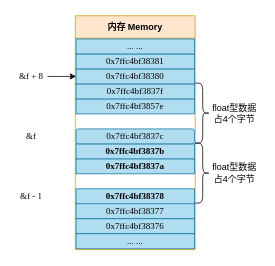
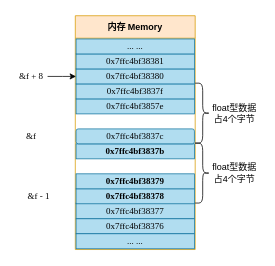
  <mxCell id="0" />
  <mxCell id="1" parent="0" />
  <mxCell id="2" value="内存 Memory" style="swimlane;whiteSpace=wrap;html=1;startSize=30;fillColor=#ffe6cc;strokeColor=#d79b00;" parent="1" vertex="1"><mxGeometry x="100" y="20" width="160" height="312" as="geometry" /></mxCell>
  <mxCell id="3" value="0x7ffc4bf38377" style="rounded=0;whiteSpace=wrap;html=1;fillColor=#b1ddf0;strokeColor=#10739e;fontFamily=consolas;" parent="2" vertex="1"><mxGeometry x="1" y="250" width="158" height="21" as="geometry" /></mxCell>
  <mxCell id="4" value="&lt;div&gt;0x7ffc4bf38378&lt;/div&gt;" style="rounded=0;whiteSpace=wrap;html=1;fillColor=#b1ddf0;strokeColor=#10739e;fontFamily=consolas;fontStyle=1" parent="2" vertex="1"><mxGeometry x="1" y="231" width="158" height="20" as="geometry" /></mxCell>
- <mxCell id="6" value="0x7ffc4bf3837a" style="rounded=0;whiteSpace=wrap;html=1;fillColor=#b1ddf0;strokeColor=#10739e;fontFamily=consolas;fontStyle=1" parent="2" vertex="1"><mxGeometry x="1" y="191" width="158" height="20" as="geometry" /></mxCell>
+ <mxCell id="5" value="0x7ffc4bf38379" style="rounded=0;whiteSpace=wrap;html=1;fillColor=#b1ddf0;strokeColor=#10739e;fontFamily=consolas;fontStyle=1" parent="2" vertex="1"><mxGeometry x="1" y="211" width="158" height="20" as="geometry" /></mxCell>
  <mxCell id="7" value="0x7ffc4bf3837b" style="rounded=0;whiteSpace=wrap;html=1;fillColor=#b1ddf0;strokeColor=#10739e;fontFamily=consolas;fontStyle=1" parent="2" vertex="1"><mxGeometry x="1" y="171" width="158" height="20" as="geometry" /></mxCell>
  <mxCell id="8" value="0x7ffc4bf3837c" style="whiteSpace=wrap;html=1;fillColor=#b1ddf0;strokeColor=#10739e;fontFamily=consolas;fontStyle=0;rounded=1;" parent="2" vertex="1"><mxGeometry x="1" y="151" width="158" height="20" as="geometry" /></mxCell>
  <mxCell id="9" value="0x7ffc4bf3857e" style="rounded=0;whiteSpace=wrap;html=1;fillColor=#b1ddf0;strokeColor=#10739e;fontFamily=consolas;fontStyle=0" parent="2" vertex="1"><mxGeometry x="1" y="111" width="158" height="20" as="geometry" /></mxCell>
  <mxCell id="10" value="0x7ffc4bf3837f" style="rounded=0;whiteSpace=wrap;html=1;fillColor=#b1ddf0;strokeColor=#10739e;fontFamily=consolas;fontStyle=0" parent="2" vertex="1"><mxGeometry x="1" y="91" width="158" height="20" as="geometry" /></mxCell>
  <mxCell id="11" value="0x7ffc4bf38380" style="rounded=0;whiteSpace=wrap;html=1;fillColor=#b1ddf0;strokeColor=#10739e;fontFamily=consolas;" parent="2" vertex="1"><mxGeometry x="1" y="71" width="158" height="20" as="geometry" /></mxCell>
  <mxCell id="12" value="0x7ffc4bf38381" style="rounded=0;whiteSpace=wrap;html=1;fillColor=#b1ddf0;strokeColor=#10739e;fontFamily=consolas;" parent="2" vertex="1"><mxGeometry x="1" y="51" width="158" height="20" as="geometry" /></mxCell>
  <mxCell id="13" value="... ..." style="rounded=0;whiteSpace=wrap;html=1;fillColor=#b1ddf0;strokeColor=#10739e;fontFamily=consolas;" parent="2" vertex="1"><mxGeometry x="1" y="31" width="158" height="20" as="geometry" /></mxCell>
  <mxCell id="14" value="0x7ffc4bf38376" style="rounded=0;whiteSpace=wrap;html=1;fillColor=#b1ddf0;strokeColor=#10739e;fontFamily=consolas;" parent="2" vertex="1"><mxGeometry x="1" y="271" width="158" height="20" as="geometry" /></mxCell>
  <mxCell id="15" value="... ..." style="rounded=0;whiteSpace=wrap;html=1;fillColor=#b1ddf0;strokeColor=#10739e;fontFamily=consolas;" parent="2" vertex="1"><mxGeometry x="1" y="291" width="158" height="20" as="geometry" /></mxCell>
- <mxCell id="16" value="&lt;font face=&quot;consolas&quot;&gt;&amp;amp;f - 1&lt;/font&gt;" style="text;html=1;strokeColor=none;fillColor=none;align=center;verticalAlign=middle;whiteSpace=wrap;rounded=0;" parent="1" vertex="1"><mxGeometry x="20" y="246" width="43" height="30" as="geometry" /></mxCell>
+ <mxCell id="16" value="&lt;font face=&quot;consolas&quot;&gt;&amp;amp;f - 1&lt;/font&gt;" style="text;html=1;strokeColor=none;fillColor=none;align=center;verticalAlign=middle;whiteSpace=wrap;rounded=0;" parent="1" vertex="1"><mxGeometry x="30" y="246" width="43" height="30" as="geometry" /></mxCell>
  <mxCell id="17" value="float型数据&lt;br&gt;占4个字节" style="text;html=1;strokeColor=none;fillColor=none;align=center;verticalAlign=middle;whiteSpace=wrap;rounded=0;" parent="1" vertex="1"><mxGeometry x="280" y="212.5" width="65" height="35" as="geometry" /></mxCell>
  <mxCell id="18" value="&lt;font face=&quot;consolas&quot;&gt;&amp;amp;f&lt;/font&gt;" style="text;html=1;strokeColor=none;fillColor=none;align=center;verticalAlign=middle;whiteSpace=wrap;rounded=0;" vertex="1" parent="1"><mxGeometry x="20" y="166" width="43" height="30" as="geometry" /></mxCell>
  <mxCell id="19" style="edgeStyle=orthogonalEdgeStyle;rounded=0;orthogonalLoop=1;jettySize=auto;html=1;" edge="1" source="20" parent="1"><mxGeometry relative="1" as="geometry"><mxPoint x="101" y="101" as="targetPoint" /></mxGeometry></mxCell>
  <mxCell id="20" value="&lt;font face=&quot;consolas&quot;&gt;&amp;amp;f + 8&lt;/font&gt;" style="text;html=1;strokeColor=none;fillColor=none;align=center;verticalAlign=middle;whiteSpace=wrap;rounded=0;" vertex="1" parent="1"><mxGeometry x="20" y="86" width="43" height="30" as="geometry" /></mxCell>
  <mxCell id="21" value="" style="shape=curlyBracket;whiteSpace=wrap;html=1;rounded=1;flipH=1;labelPosition=right;verticalLabelPosition=middle;align=left;verticalAlign=middle;" vertex="1" parent="1"><mxGeometry x="260" y="190" width="20" height="80" as="geometry" /></mxCell>
  <mxCell id="22" value="float型数据&lt;br&gt;占4个字节" style="text;html=1;strokeColor=none;fillColor=none;align=center;verticalAlign=middle;whiteSpace=wrap;rounded=0;" vertex="1" parent="1"><mxGeometry x="280" y="132.5" width="65" height="35" as="geometry" /></mxCell>
  <mxCell id="23" value="" style="shape=curlyBracket;whiteSpace=wrap;html=1;rounded=1;flipH=1;labelPosition=right;verticalLabelPosition=middle;align=left;verticalAlign=middle;" vertex="1" parent="1"><mxGeometry x="260" y="110" width="20" height="80" as="geometry" /></mxCell>
